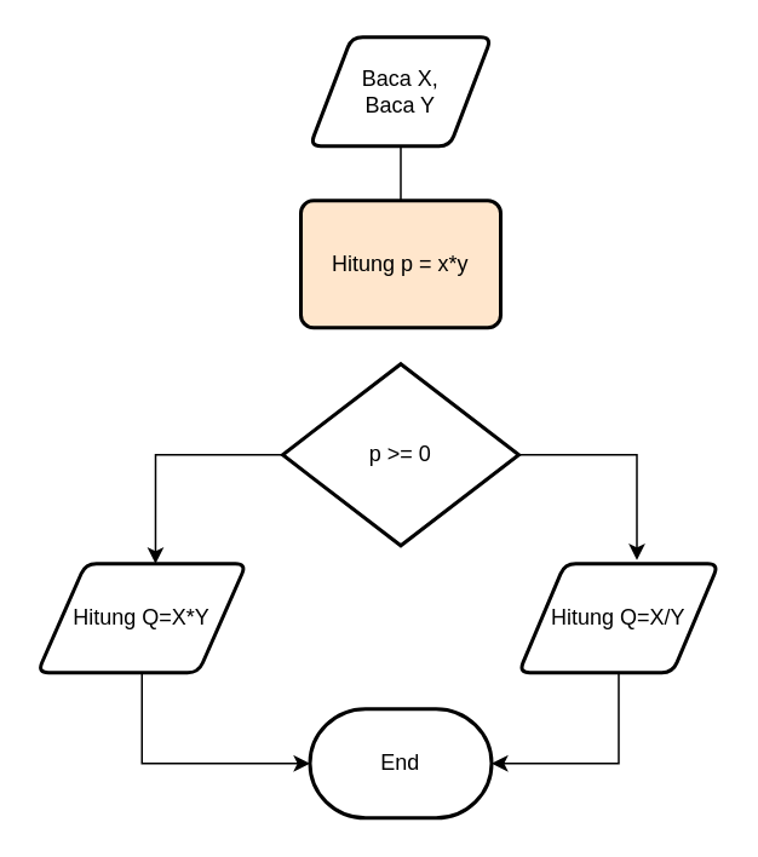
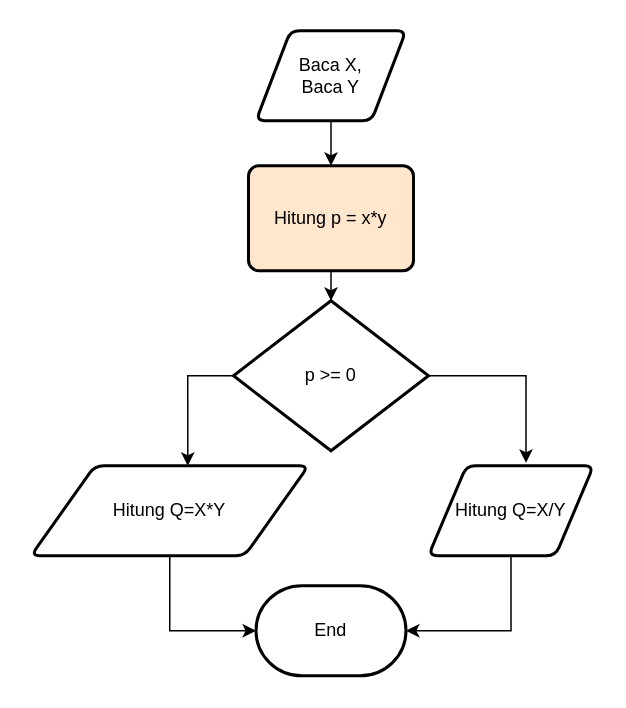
  <mxCell id="0" />
  <mxCell id="1" parent="0" />
- <mxCell id="2" style="edgeStyle=orthogonalEdgeStyle;rounded=0;orthogonalLoop=1;jettySize=auto;html=1;exitX=0.5;exitY=1;exitDx=0;exitDy=0;entryX=0.5;entryY=0;entryDx=0;entryDy=0;endArrow=none;" edge="1" parent="1" source="3" target="5"><mxGeometry relative="1" as="geometry" /></mxCell>
+ <mxCell id="2" style="edgeStyle=orthogonalEdgeStyle;rounded=0;orthogonalLoop=1;jettySize=auto;html=1;exitX=0.5;exitY=1;exitDx=0;exitDy=0;entryX=0.5;entryY=0;entryDx=0;entryDy=0;" edge="1" parent="1" source="3" target="5"><mxGeometry relative="1" as="geometry" /></mxCell>
  <mxCell id="3" value="Baca X,&lt;br&gt;Baca Y" style="shape=parallelogram;html=1;strokeWidth=2;perimeter=parallelogramPerimeter;whiteSpace=wrap;rounded=1;arcSize=12;size=0.23;" vertex="1" parent="1"><mxGeometry x="170" y="20" width="100" height="60" as="geometry" /></mxCell>
+ <mxCell id="4" style="edgeStyle=orthogonalEdgeStyle;rounded=0;orthogonalLoop=1;jettySize=auto;html=1;exitX=0.5;exitY=1;exitDx=0;exitDy=0;entryX=0.5;entryY=0;entryDx=0;entryDy=0;entryPerimeter=0;" edge="1" parent="1" source="5" target="8"><mxGeometry relative="1" as="geometry" /></mxCell>
  <mxCell id="5" value="Hitung p = x*y" style="rounded=1;whiteSpace=wrap;html=1;absoluteArcSize=1;arcSize=14;strokeWidth=2;fillColor=#ffe6cc;" vertex="1" parent="1"><mxGeometry x="165" y="110" width="110" height="70" as="geometry" /></mxCell>
  <mxCell id="6" style="edgeStyle=orthogonalEdgeStyle;rounded=0;orthogonalLoop=1;jettySize=auto;html=1;exitX=1;exitY=0.5;exitDx=0;exitDy=0;exitPerimeter=0;entryX=0.591;entryY=-0.033;entryDx=0;entryDy=0;entryPerimeter=0;" edge="1" parent="1" source="8" target="10"><mxGeometry relative="1" as="geometry" /></mxCell>
  <mxCell id="7" style="edgeStyle=orthogonalEdgeStyle;rounded=0;orthogonalLoop=1;jettySize=auto;html=1;exitX=0;exitY=0.5;exitDx=0;exitDy=0;exitPerimeter=0;entryX=0.565;entryY=0;entryDx=0;entryDy=0;entryPerimeter=0;" edge="1" parent="1" source="8" target="13"><mxGeometry relative="1" as="geometry" /></mxCell>
  <mxCell id="8" value="p &amp;gt;= 0" style="strokeWidth=2;html=1;shape=mxgraph.flowchart.decision;whiteSpace=wrap;" vertex="1" parent="1"><mxGeometry x="155" y="200" width="130" height="100" as="geometry" /></mxCell>
  <mxCell id="9" style="edgeStyle=orthogonalEdgeStyle;rounded=0;orthogonalLoop=1;jettySize=auto;html=1;exitX=0.5;exitY=1;exitDx=0;exitDy=0;entryX=1;entryY=0.5;entryDx=0;entryDy=0;entryPerimeter=0;" edge="1" parent="1" source="10" target="14"><mxGeometry relative="1" as="geometry" /></mxCell>
  <mxCell id="10" value="Hitung Q=X/Y" style="shape=parallelogram;html=1;strokeWidth=2;perimeter=parallelogramPerimeter;whiteSpace=wrap;rounded=1;arcSize=12;size=0.23;" vertex="1" parent="1"><mxGeometry x="285" y="310" width="110" height="60" as="geometry" /></mxCell>
  <mxCell id="11" style="edgeStyle=orthogonalEdgeStyle;rounded=0;orthogonalLoop=1;jettySize=auto;html=1;exitX=0.5;exitY=1;exitDx=0;exitDy=0;entryX=0.5;entryY=1;entryDx=0;entryDy=0;" edge="1" parent="1" source="13" target="13"><mxGeometry relative="1" as="geometry" /></mxCell>
  <mxCell id="12" style="edgeStyle=orthogonalEdgeStyle;rounded=0;orthogonalLoop=1;jettySize=auto;html=1;exitX=0.5;exitY=1;exitDx=0;exitDy=0;entryX=0;entryY=0.5;entryDx=0;entryDy=0;entryPerimeter=0;" edge="1" parent="1" source="13" target="14"><mxGeometry relative="1" as="geometry" /></mxCell>
- <mxCell id="13" value="Hitung Q=X*Y" style="shape=parallelogram;html=1;strokeWidth=2;perimeter=parallelogramPerimeter;whiteSpace=wrap;rounded=1;arcSize=12;size=0.23;" vertex="1" parent="1"><mxGeometry x="20" y="310" width="115" height="60" as="geometry" /></mxCell>
+ <mxCell id="13" value="Hitung Q=X*Y" style="shape=parallelogram;html=1;strokeWidth=2;perimeter=parallelogramPerimeter;whiteSpace=wrap;rounded=1;arcSize=12;size=0.23;" vertex="1" parent="1"><mxGeometry x="20" y="310" width="185" height="60" as="geometry" /></mxCell>
  <mxCell id="14" value="End" style="strokeWidth=2;html=1;shape=mxgraph.flowchart.terminator;whiteSpace=wrap;" vertex="1" parent="1"><mxGeometry x="170" y="390" width="100" height="60" as="geometry" /></mxCell>
